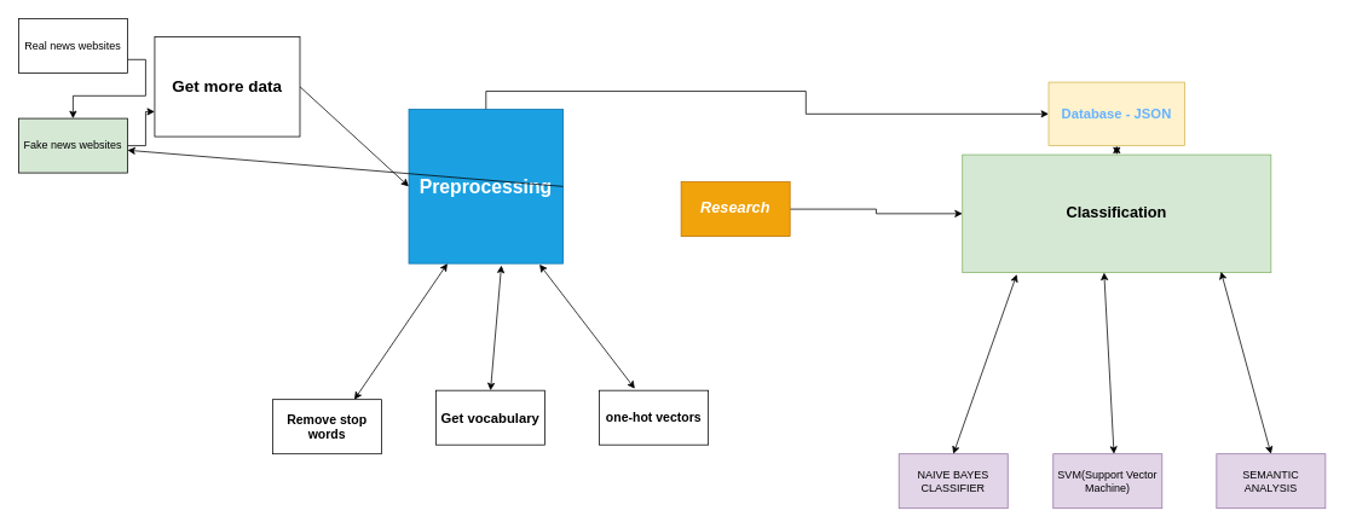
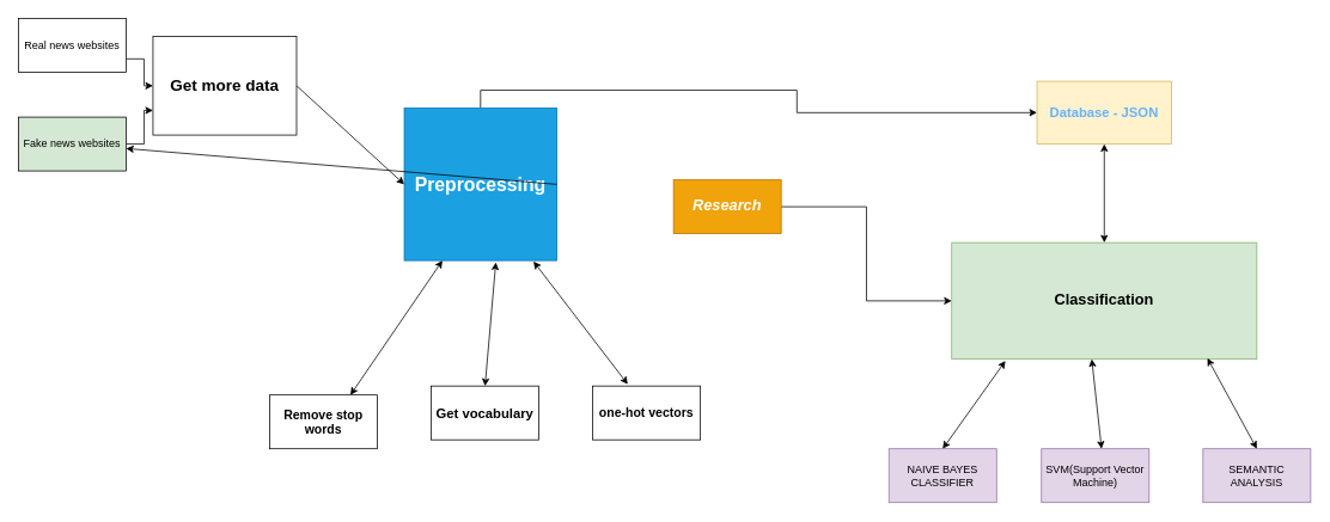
  <mxCell id="0" />
  <mxCell id="1" parent="0" />
  <mxCell id="2" value="&lt;font style=&quot;font-size: 18px&quot;&gt;&lt;b&gt;Get more data&lt;/b&gt;&lt;/font&gt;" style="rounded=0;whiteSpace=wrap;html=1;" vertex="1" parent="1"><mxGeometry x="170" y="40" width="160" height="110" as="geometry" /></mxCell>
  <mxCell id="3" value="" style="endArrow=classic;html=1;entryX=0;entryY=0.5;entryDx=0;entryDy=0;exitX=1;exitY=0.5;exitDx=0;exitDy=0;" edge="1" parent="1" source="2" target="5"><mxGeometry width="50" height="50" relative="1" as="geometry"><mxPoint x="340" y="95" as="sourcePoint" /><mxPoint x="420" y="390" as="targetPoint" /></mxGeometry></mxCell>
  <mxCell id="4" style="edgeStyle=orthogonalEdgeStyle;rounded=0;orthogonalLoop=1;jettySize=auto;html=1;exitX=0.5;exitY=0;exitDx=0;exitDy=0;entryX=0;entryY=0.5;entryDx=0;entryDy=0;" edge="1" parent="1" source="5" target="22"><mxGeometry relative="1" as="geometry" /></mxCell>
  <mxCell id="5" value="&lt;font style=&quot;font-size: 21px&quot;&gt;&lt;b&gt;Preprocessing&lt;/b&gt;&lt;/font&gt;" style="whiteSpace=wrap;html=1;aspect=fixed;fillColor=#1ba1e2;strokeColor=#006EAF;fontColor=#ffffff;" vertex="1" parent="1"><mxGeometry x="450" y="120" width="170" height="170" as="geometry" /></mxCell>
- <mxCell id="6" value="&lt;b&gt;&lt;font style=&quot;font-size: 17px&quot;&gt;Classification&lt;/font&gt;&lt;/b&gt;" style="rounded=0;whiteSpace=wrap;html=1;fillColor=#d5e8d4;strokeColor=#82b366;" vertex="1" parent="1"><mxGeometry x="1060" y="170" width="340" height="130" as="geometry" /></mxCell>
+ <mxCell id="6" value="&lt;b&gt;&lt;font style=&quot;font-size: 17px&quot;&gt;Classification&lt;/font&gt;&lt;/b&gt;" style="rounded=0;whiteSpace=wrap;html=1;fillColor=#d5e8d4;strokeColor=#82b366;" vertex="1" parent="1"><mxGeometry x="1060" y="270" width="340" height="130" as="geometry" /></mxCell>
  <mxCell id="7" style="edgeStyle=orthogonalEdgeStyle;rounded=0;orthogonalLoop=1;jettySize=auto;html=1;exitX=1;exitY=0.5;exitDx=0;exitDy=0;entryX=0;entryY=0.5;entryDx=0;entryDy=0;" edge="1" parent="1" source="8" target="6"><mxGeometry relative="1" as="geometry" /></mxCell>
  <mxCell id="8" value="&lt;font style=&quot;font-size: 17px&quot;&gt;&lt;b&gt;&lt;i&gt;Research&lt;/i&gt;&lt;/b&gt;&lt;/font&gt;" style="whiteSpace=wrap;html=1;fillColor=#f0a30a;strokeColor=#BD7000;fontColor=#ffffff;" vertex="1" parent="1"><mxGeometry x="750" y="200" width="120" height="60" as="geometry" /></mxCell>
  <mxCell id="9" value="" style="endArrow=classic;html=1;exitX=1;exitY=0.5;exitDx=0;exitDy=0;" edge="1" parent="1" source="5" target="27"><mxGeometry width="50" height="50" relative="1" as="geometry"><mxPoint x="590" y="390" as="sourcePoint" /><mxPoint x="640" y="340" as="targetPoint" /></mxGeometry></mxCell>
  <mxCell id="10" value="&lt;font style=&quot;font-size: 14px&quot;&gt;&lt;b&gt;Remove stop words&lt;br&gt;&lt;/b&gt;&lt;/font&gt;" style="whiteSpace=wrap;html=1;" vertex="1" parent="1"><mxGeometry x="300" y="440" width="120" height="60" as="geometry" /></mxCell>
  <mxCell id="11" value="" style="endArrow=classic;startArrow=classic;html=1;entryX=0.25;entryY=1;entryDx=0;entryDy=0;exitX=0.75;exitY=0;exitDx=0;exitDy=0;" edge="1" parent="1" source="10" target="5"><mxGeometry width="50" height="50" relative="1" as="geometry"><mxPoint x="420" y="570" as="sourcePoint" /><mxPoint x="470" y="520" as="targetPoint" /></mxGeometry></mxCell>
  <mxCell id="12" value="&lt;b&gt;&lt;font style=&quot;font-size: 15px&quot;&gt;Get vocabulary&lt;/font&gt;&lt;/b&gt;" style="whiteSpace=wrap;html=1;" vertex="1" parent="1"><mxGeometry x="480" y="430" width="120" height="60" as="geometry" /></mxCell>
  <mxCell id="13" value="&lt;font style=&quot;font-size: 14px&quot;&gt;&lt;b&gt;one-hot vectors&lt;/b&gt;&lt;/font&gt;" style="whiteSpace=wrap;html=1;" vertex="1" parent="1"><mxGeometry x="660" y="430" width="120" height="60" as="geometry" /></mxCell>
  <mxCell id="14" value="" style="endArrow=classic;startArrow=classic;html=1;entryX=0.6;entryY=1.012;entryDx=0;entryDy=0;exitX=0.5;exitY=0;exitDx=0;exitDy=0;entryPerimeter=0;" edge="1" parent="1" source="12" target="5"><mxGeometry width="50" height="50" relative="1" as="geometry"><mxPoint x="600" y="570" as="sourcePoint" /><mxPoint x="650" y="520" as="targetPoint" /></mxGeometry></mxCell>
  <mxCell id="15" value="" style="endArrow=classic;startArrow=classic;html=1;entryX=0.325;entryY=-0.033;entryDx=0;entryDy=0;exitX=0.847;exitY=1.006;exitDx=0;exitDy=0;exitPerimeter=0;entryPerimeter=0;" edge="1" parent="1" source="5" target="13"><mxGeometry width="50" height="50" relative="1" as="geometry"><mxPoint x="650" y="290" as="sourcePoint" /><mxPoint x="680" y="500" as="targetPoint" /></mxGeometry></mxCell>
  <mxCell id="16" value="SVM(Support Vector Machine)" style="rounded=0;whiteSpace=wrap;html=1;fillColor=#e1d5e7;strokeColor=#9673a6;" vertex="1" parent="1"><mxGeometry x="1160" y="500" width="120" height="60" as="geometry" /></mxCell>
  <mxCell id="17" value="NAIVE BAYES CLASSIFIER" style="whiteSpace=wrap;html=1;fillColor=#e1d5e7;strokeColor=#9673a6;" vertex="1" parent="1"><mxGeometry x="990" y="500" width="120" height="60" as="geometry" /></mxCell>
  <mxCell id="18" value="SEMANTIC ANALYSIS" style="rounded=0;whiteSpace=wrap;html=1;fillColor=#e1d5e7;strokeColor=#9673a6;" vertex="1" parent="1"><mxGeometry x="1340" y="500" width="120" height="60" as="geometry" /></mxCell>
  <mxCell id="19" value="" style="endArrow=classic;startArrow=classic;html=1;entryX=0.176;entryY=1.015;entryDx=0;entryDy=0;entryPerimeter=0;exitX=0.5;exitY=0;exitDx=0;exitDy=0;" edge="1" parent="1" source="17" target="6"><mxGeometry width="50" height="50" relative="1" as="geometry"><mxPoint x="990" y="500" as="sourcePoint" /><mxPoint x="1040" y="450" as="targetPoint" /></mxGeometry></mxCell>
  <mxCell id="20" value="" style="endArrow=classic;startArrow=classic;html=1;entryX=0.459;entryY=1;entryDx=0;entryDy=0;entryPerimeter=0;exitX=0.558;exitY=0;exitDx=0;exitDy=0;exitPerimeter=0;" edge="1" parent="1" source="16" target="6"><mxGeometry width="50" height="50" relative="1" as="geometry"><mxPoint x="1150" y="500.05" as="sourcePoint" /><mxPoint x="1219.84" y="442" as="targetPoint" /></mxGeometry></mxCell>
  <mxCell id="21" value="" style="endArrow=classic;startArrow=classic;html=1;entryX=0.838;entryY=0.992;entryDx=0;entryDy=0;entryPerimeter=0;exitX=0.5;exitY=0;exitDx=0;exitDy=0;" edge="1" parent="1" source="18" target="6"><mxGeometry width="50" height="50" relative="1" as="geometry"><mxPoint x="1320.9" y="500" as="sourcePoint" /><mxPoint x="1320" y="440" as="targetPoint" /></mxGeometry></mxCell>
  <mxCell id="22" value="&lt;font style=&quot;font-size: 15px&quot; color=&quot;#66b2ff&quot;&gt;&lt;b&gt;Database - JSON&lt;/b&gt;&lt;/font&gt;" style="rounded=0;whiteSpace=wrap;html=1;fillColor=#fff2cc;strokeColor=#d6b656;" vertex="1" parent="1"><mxGeometry x="1155" y="90" width="150" height="70" as="geometry" /></mxCell>
  <mxCell id="23" value="" style="endArrow=classic;startArrow=classic;html=1;entryX=0.5;entryY=1;entryDx=0;entryDy=0;exitX=0.5;exitY=0;exitDx=0;exitDy=0;" edge="1" parent="1" source="6" target="22"><mxGeometry width="50" height="50" relative="1" as="geometry"><mxPoint x="1185.08" y="270" as="sourcePoint" /><mxPoint x="1254.92" y="171.95" as="targetPoint" /></mxGeometry></mxCell>
- <mxCell id="24" style="edgeStyle=orthogonalEdgeStyle;rounded=0;orthogonalLoop=1;jettySize=auto;html=1;exitX=1;exitY=0.75;exitDx=0;exitDy=0;" edge="1" parent="1" source="25" target="27"><mxGeometry relative="1" as="geometry" /></mxCell>
+ <mxCell id="24" style="edgeStyle=orthogonalEdgeStyle;rounded=0;orthogonalLoop=1;jettySize=auto;html=1;exitX=1;exitY=0.75;exitDx=0;exitDy=0;entryX=0;entryY=0.5;entryDx=0;entryDy=0;" edge="1" parent="1" source="25" target="2"><mxGeometry relative="1" as="geometry" /></mxCell>
  <mxCell id="25" value="Real news websites" style="rounded=0;whiteSpace=wrap;html=1;" vertex="1" parent="1"><mxGeometry x="20" y="20" width="120" height="60" as="geometry" /></mxCell>
  <mxCell id="26" style="edgeStyle=orthogonalEdgeStyle;rounded=0;orthogonalLoop=1;jettySize=auto;html=1;exitX=1;exitY=0.5;exitDx=0;exitDy=0;entryX=0;entryY=0.75;entryDx=0;entryDy=0;" edge="1" parent="1" source="27" target="2"><mxGeometry relative="1" as="geometry" /></mxCell>
  <mxCell id="27" value="Fake news websites" style="rounded=0;whiteSpace=wrap;html=1;fillColor=#d5e8d4;" vertex="1" parent="1"><mxGeometry x="20" y="130" width="120" height="60" as="geometry" /></mxCell>
